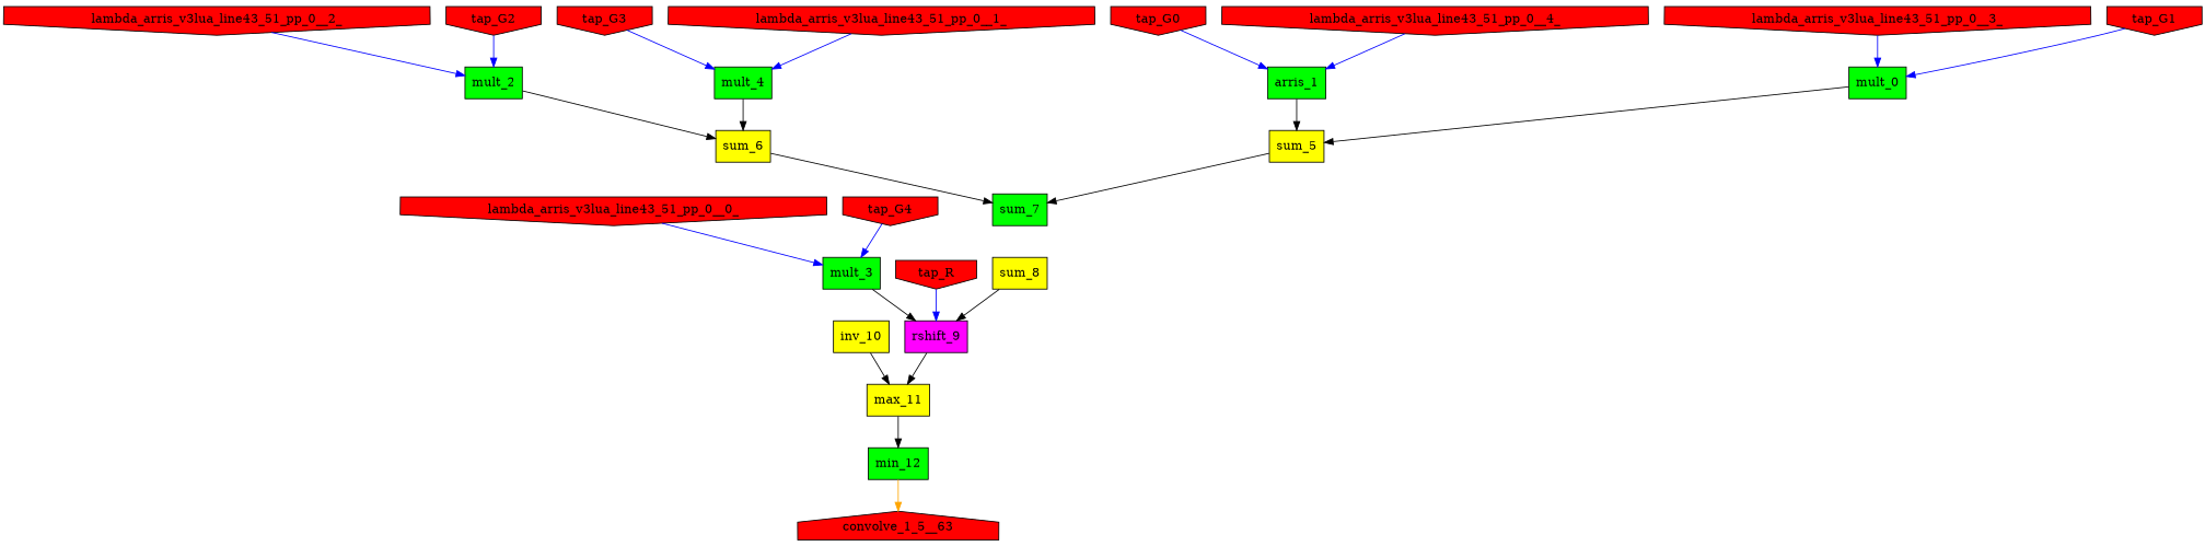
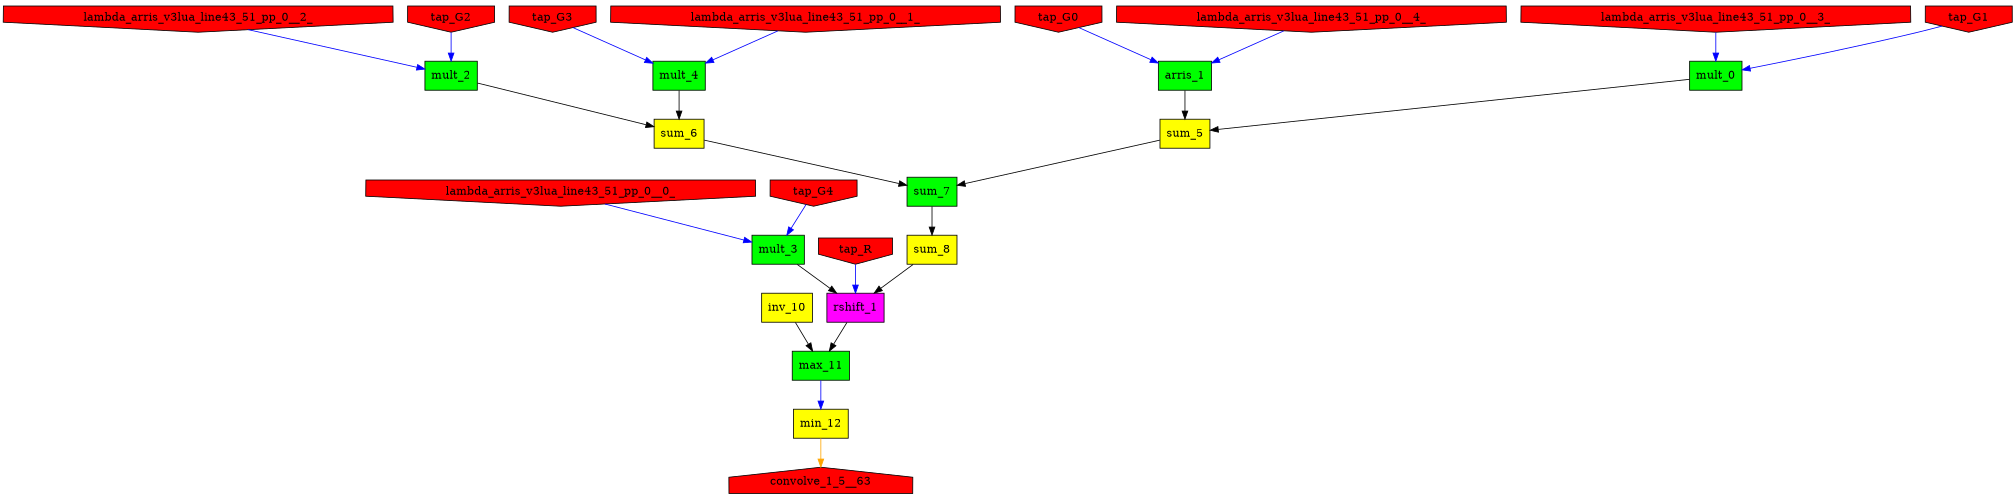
  digraph {
    node [fillcolor=red shape=box style=filled]
    mult_0 [fillcolor=green]
    n2 [fillcolor=green label=arris_1]
    mult_2 [fillcolor=green]
    mult_3 [fillcolor=green]
    mult_4 [fillcolor=green]
    sum_5 [fillcolor=yellow]
    sum_6 [fillcolor=yellow]
    sum_7 [fillcolor=green]
    sum_8 [fillcolor=yellow]
-   rshift_9 [fillcolor=magenta]
+   rshift_9 [fillcolor=magenta label=rshift_1]
    inv_10 [fillcolor=yellow]
-   max_11 [fillcolor=yellow]
-   min_12 [fillcolor=green]
+   max_11 [fillcolor=green]
+   min_12 [fillcolor=yellow]
    lambda_arris_v3lua_line43_51_pp_0__0_ [shape=invhouse]
    tap_G0 [shape=invhouse]
    lambda_arris_v3lua_line43_51_pp_0__2_ [shape=invhouse]
    tap_G4 [shape=invhouse]
    lambda_arris_v3lua_line43_51_pp_0__3_ [shape=invhouse]
    lambda_arris_v3lua_line43_51_pp_0__4_ [shape=invhouse]
    tap_G2 [shape=invhouse]
    tap_G3 [shape=invhouse]
    tap_R [shape=invhouse]
    lambda_arris_v3lua_line43_51_pp_0__1_ [shape=invhouse]
    tap_G1 [shape=invhouse]
    convolve_1_5__63 [shape=house]
    subgraph sub_1 {
      mult_0
      n2
      mult_2
      mult_3
      mult_4
      sum_5
      sum_6
      sum_7
      sum_8
      rshift_9
      inv_10
      max_11
      min_12
      lambda_arris_v3lua_line43_51_pp_0__0_
      tap_G0
      lambda_arris_v3lua_line43_51_pp_0__2_
      tap_G4
      lambda_arris_v3lua_line43_51_pp_0__3_
      lambda_arris_v3lua_line43_51_pp_0__4_
      tap_G2
      tap_G3
      tap_R
      lambda_arris_v3lua_line43_51_pp_0__1_
      tap_G1
      convolve_1_5__63
    }
    mult_0 -> sum_5
    n2 -> sum_5
    mult_2 -> sum_6
    mult_3 -> rshift_9
    mult_4 -> sum_6
    sum_5 -> sum_7
    sum_6 -> sum_7
+   sum_7 -> sum_8
    sum_8 -> rshift_9
    rshift_9 -> max_11
    inv_10 -> max_11
-   max_11 -> min_12
+   max_11 -> min_12 [color=blue]
    min_12 -> convolve_1_5__63 [color=orange]
    lambda_arris_v3lua_line43_51_pp_0__0_ -> mult_3 [color=blue]
    tap_G0 -> n2 [color=blue]
    lambda_arris_v3lua_line43_51_pp_0__2_ -> mult_2 [color=blue]
    tap_G4 -> mult_3 [color=blue]
    lambda_arris_v3lua_line43_51_pp_0__3_ -> mult_0 [color=blue]
    lambda_arris_v3lua_line43_51_pp_0__4_ -> n2 [color=blue]
    tap_G2 -> mult_2 [color=blue]
    tap_G3 -> mult_4 [color=blue]
    tap_R -> rshift_9 [color=blue]
    lambda_arris_v3lua_line43_51_pp_0__1_ -> mult_4 [color=blue]
    tap_G1 -> mult_0 [color=blue]
  }
